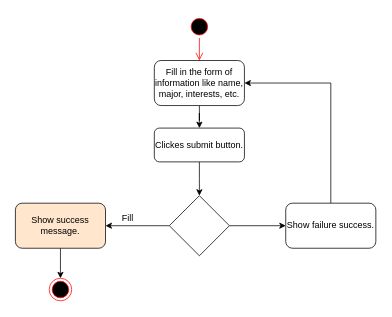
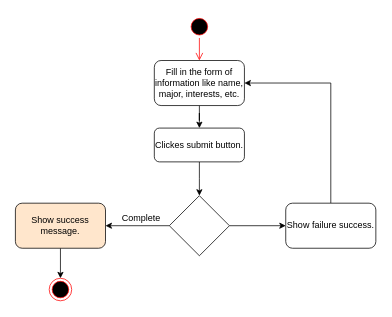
  <mxCell id="0" />
  <mxCell id="1" parent="0" />
  <mxCell id="2" value="" style="ellipse;html=1;shape=startState;fillColor=#000000;strokeColor=#ff0000;" vertex="1" parent="1"><mxGeometry x="250" y="20" width="30" height="30" as="geometry" /></mxCell>
  <mxCell id="3" value="" style="edgeStyle=orthogonalEdgeStyle;html=1;verticalAlign=bottom;endArrow=open;endSize=8;strokeColor=#ff0000;entryX=0.5;entryY=0;entryDx=0;entryDy=0;" edge="1" source="2" parent="1" target="5"><mxGeometry relative="1" as="geometry"><mxPoint x="265" y="110" as="targetPoint" /></mxGeometry></mxCell>
  <mxCell id="4" value="" style="edgeStyle=orthogonalEdgeStyle;rounded=0;orthogonalLoop=1;jettySize=auto;html=1;" edge="1" parent="1" source="5" target="7"><mxGeometry relative="1" as="geometry" /></mxCell>
  <mxCell id="5" value="Fill in the form of information like name, major, interests, etc." style="rounded=1;whiteSpace=wrap;html=1;" vertex="1" parent="1"><mxGeometry x="205" y="80" width="120" height="60" as="geometry" /></mxCell>
  <mxCell id="6" value="" style="edgeStyle=orthogonalEdgeStyle;rounded=0;orthogonalLoop=1;jettySize=auto;html=1;" edge="1" parent="1" source="7"><mxGeometry relative="1" as="geometry"><mxPoint x="265" y="260" as="targetPoint" /></mxGeometry></mxCell>
  <mxCell id="7" value="Clickes submit button." style="rounded=1;whiteSpace=wrap;html=1;" vertex="1" parent="1"><mxGeometry x="205" y="170" width="120" height="45" as="geometry" /></mxCell>
  <mxCell id="8" style="edgeStyle=orthogonalEdgeStyle;rounded=0;orthogonalLoop=1;jettySize=auto;html=1;exitX=0;exitY=0.5;exitDx=0;exitDy=0;entryX=1;entryY=0.5;entryDx=0;entryDy=0;" edge="1" parent="1" source="10" target="12"><mxGeometry relative="1" as="geometry" /></mxCell>
  <mxCell id="9" style="edgeStyle=orthogonalEdgeStyle;rounded=0;orthogonalLoop=1;jettySize=auto;html=1;exitX=1;exitY=0.5;exitDx=0;exitDy=0;entryX=0;entryY=0.5;entryDx=0;entryDy=0;" edge="1" parent="1" source="10" target="15"><mxGeometry relative="1" as="geometry" /></mxCell>
  <mxCell id="10" value="" style="rhombus;whiteSpace=wrap;html=1;" vertex="1" parent="1"><mxGeometry x="225" y="260" width="80" height="80" as="geometry" /></mxCell>
  <mxCell id="11" style="edgeStyle=orthogonalEdgeStyle;rounded=0;orthogonalLoop=1;jettySize=auto;html=1;exitX=0.5;exitY=1;exitDx=0;exitDy=0;" edge="1" parent="1" source="12" target="16"><mxGeometry relative="1" as="geometry" /></mxCell>
  <mxCell id="12" value="Show success message." style="rounded=1;whiteSpace=wrap;html=1;fillColor=#ffe6cc;" vertex="1" parent="1"><mxGeometry x="20" y="270" width="120" height="60" as="geometry" /></mxCell>
- <mxCell id="13" value="Fill" style="text;html=1;resizable=0;points=[];autosize=1;align=left;verticalAlign=top;spacingTop=-4;" vertex="1" parent="1"><mxGeometry x="160" y="280" width="70" height="20" as="geometry" /></mxCell>
+ <mxCell id="13" value="Complete" style="text;html=1;resizable=0;points=[];autosize=1;align=left;verticalAlign=top;spacingTop=-4;" vertex="1" parent="1"><mxGeometry x="160" y="280" width="70" height="20" as="geometry" /></mxCell>
  <mxCell id="14" style="edgeStyle=orthogonalEdgeStyle;rounded=0;orthogonalLoop=1;jettySize=auto;html=1;exitX=0.5;exitY=0;exitDx=0;exitDy=0;entryX=1;entryY=0.5;entryDx=0;entryDy=0;" edge="1" parent="1" source="15" target="5"><mxGeometry relative="1" as="geometry" /></mxCell>
  <mxCell id="15" value="Show failure success." style="rounded=1;whiteSpace=wrap;html=1;" vertex="1" parent="1"><mxGeometry x="380" y="270" width="120" height="60" as="geometry" /></mxCell>
  <mxCell id="16" value="" style="ellipse;html=1;shape=endState;fillColor=#000000;strokeColor=#ff0000;" vertex="1" parent="1"><mxGeometry x="65" y="370" width="30" height="30" as="geometry" /></mxCell>
